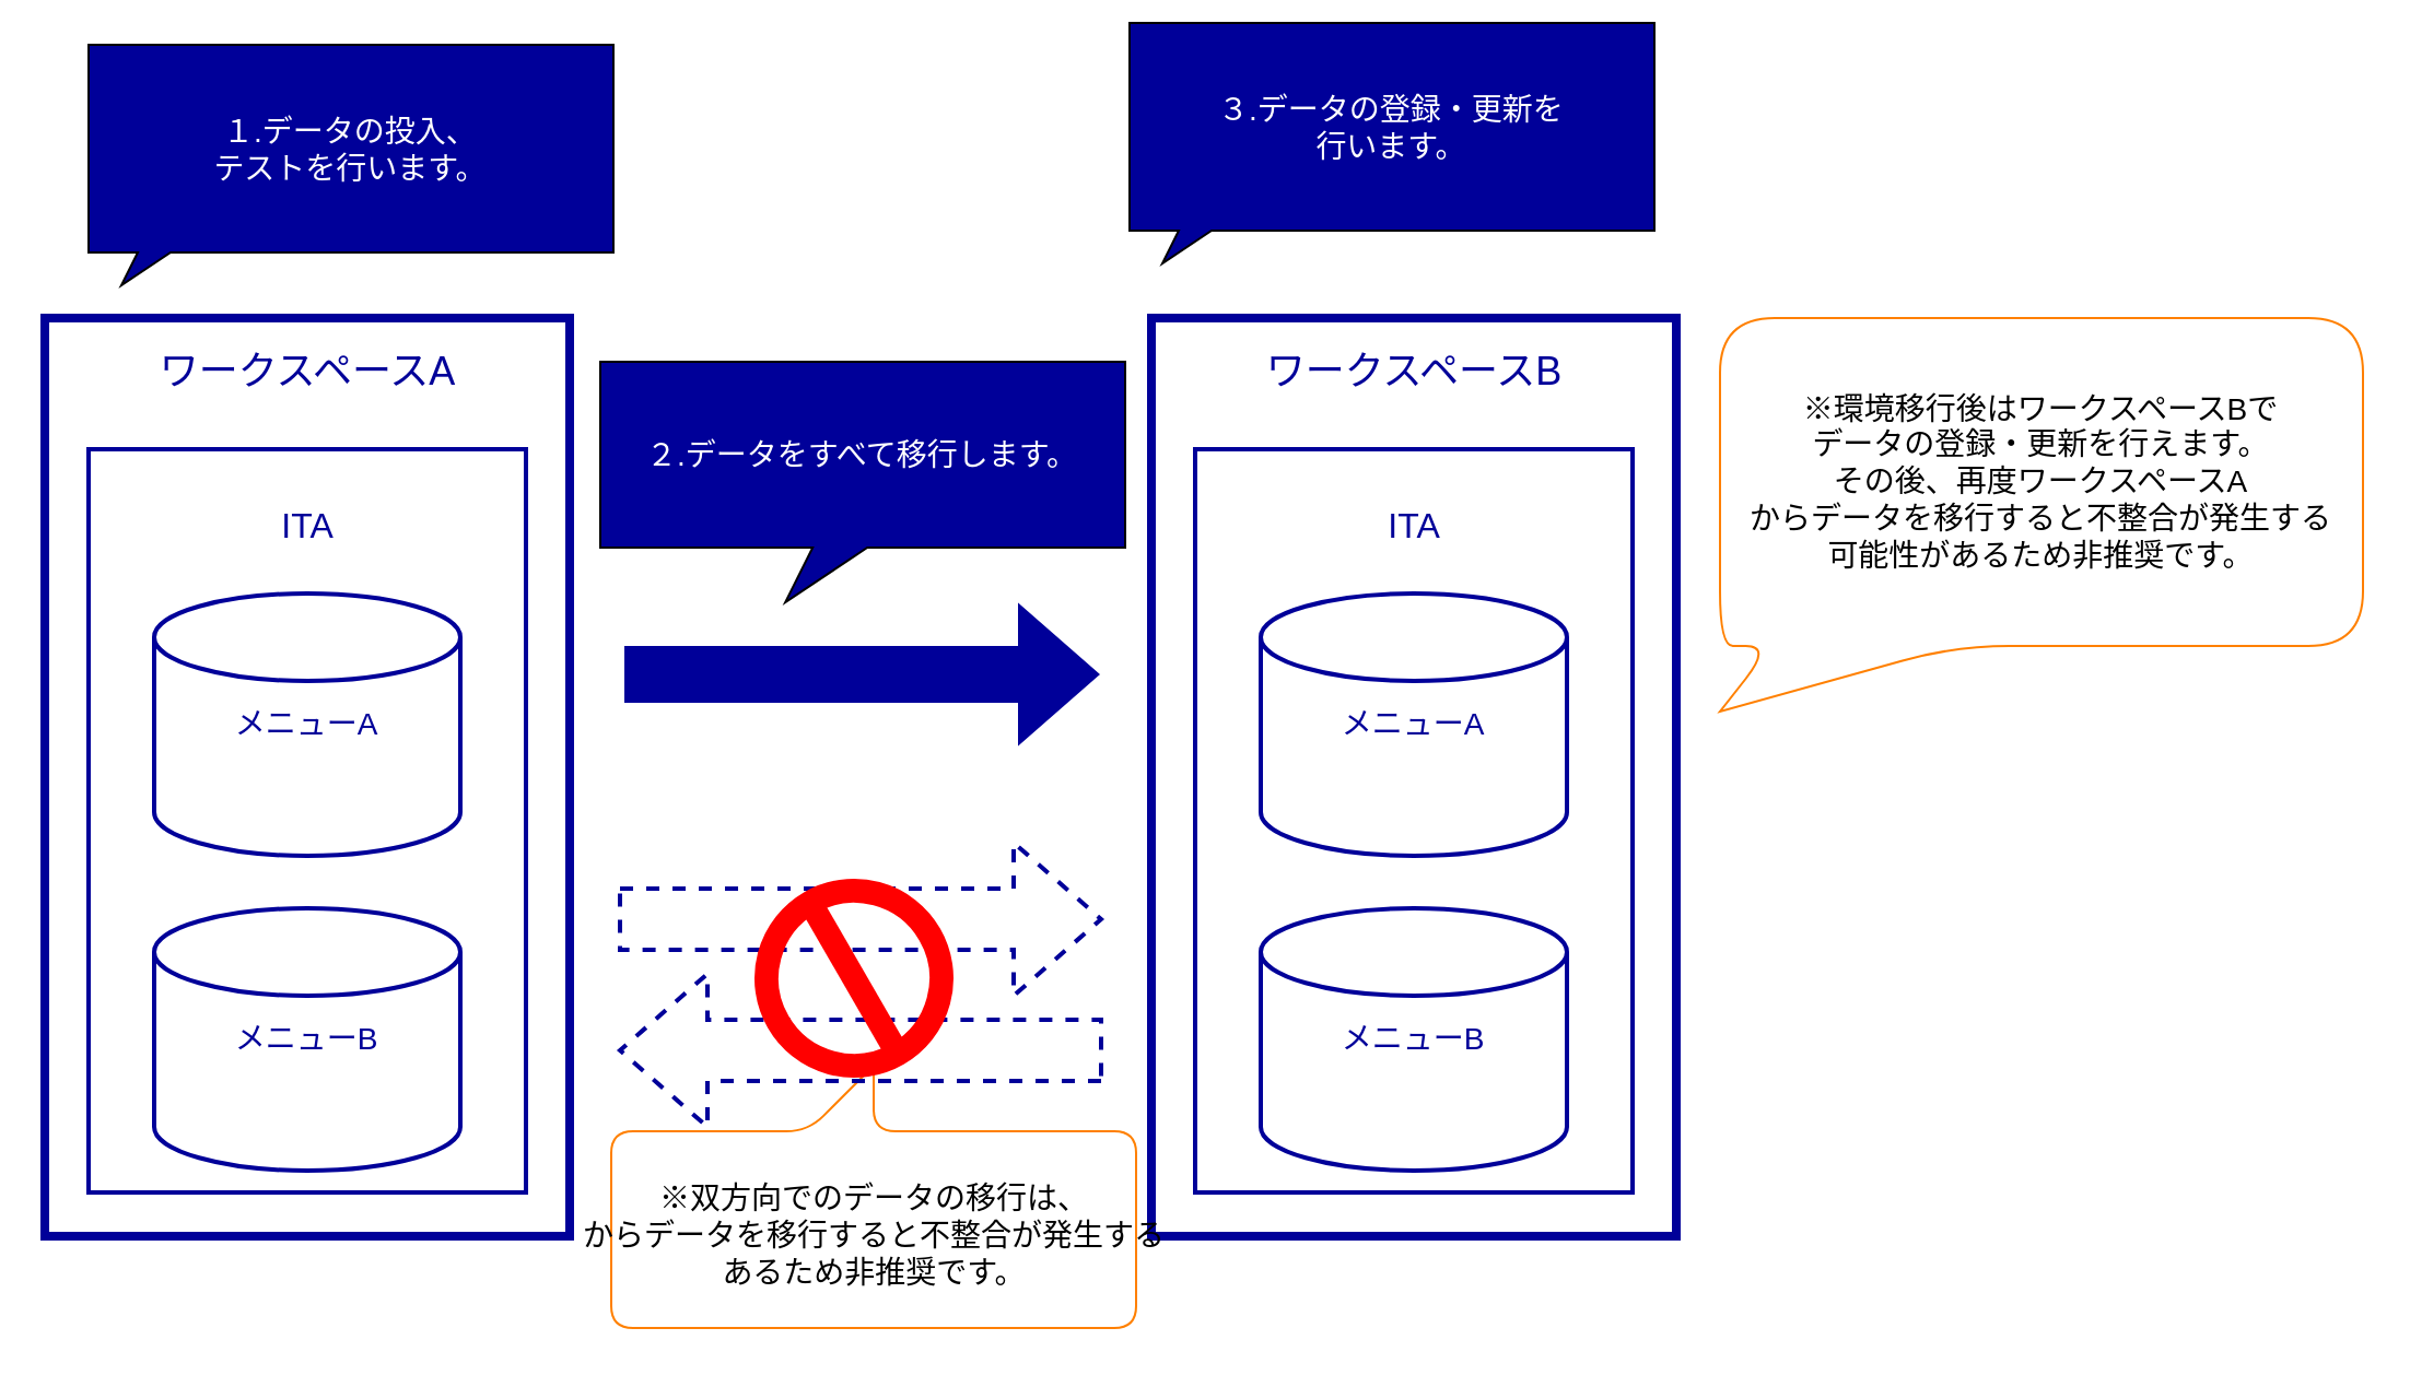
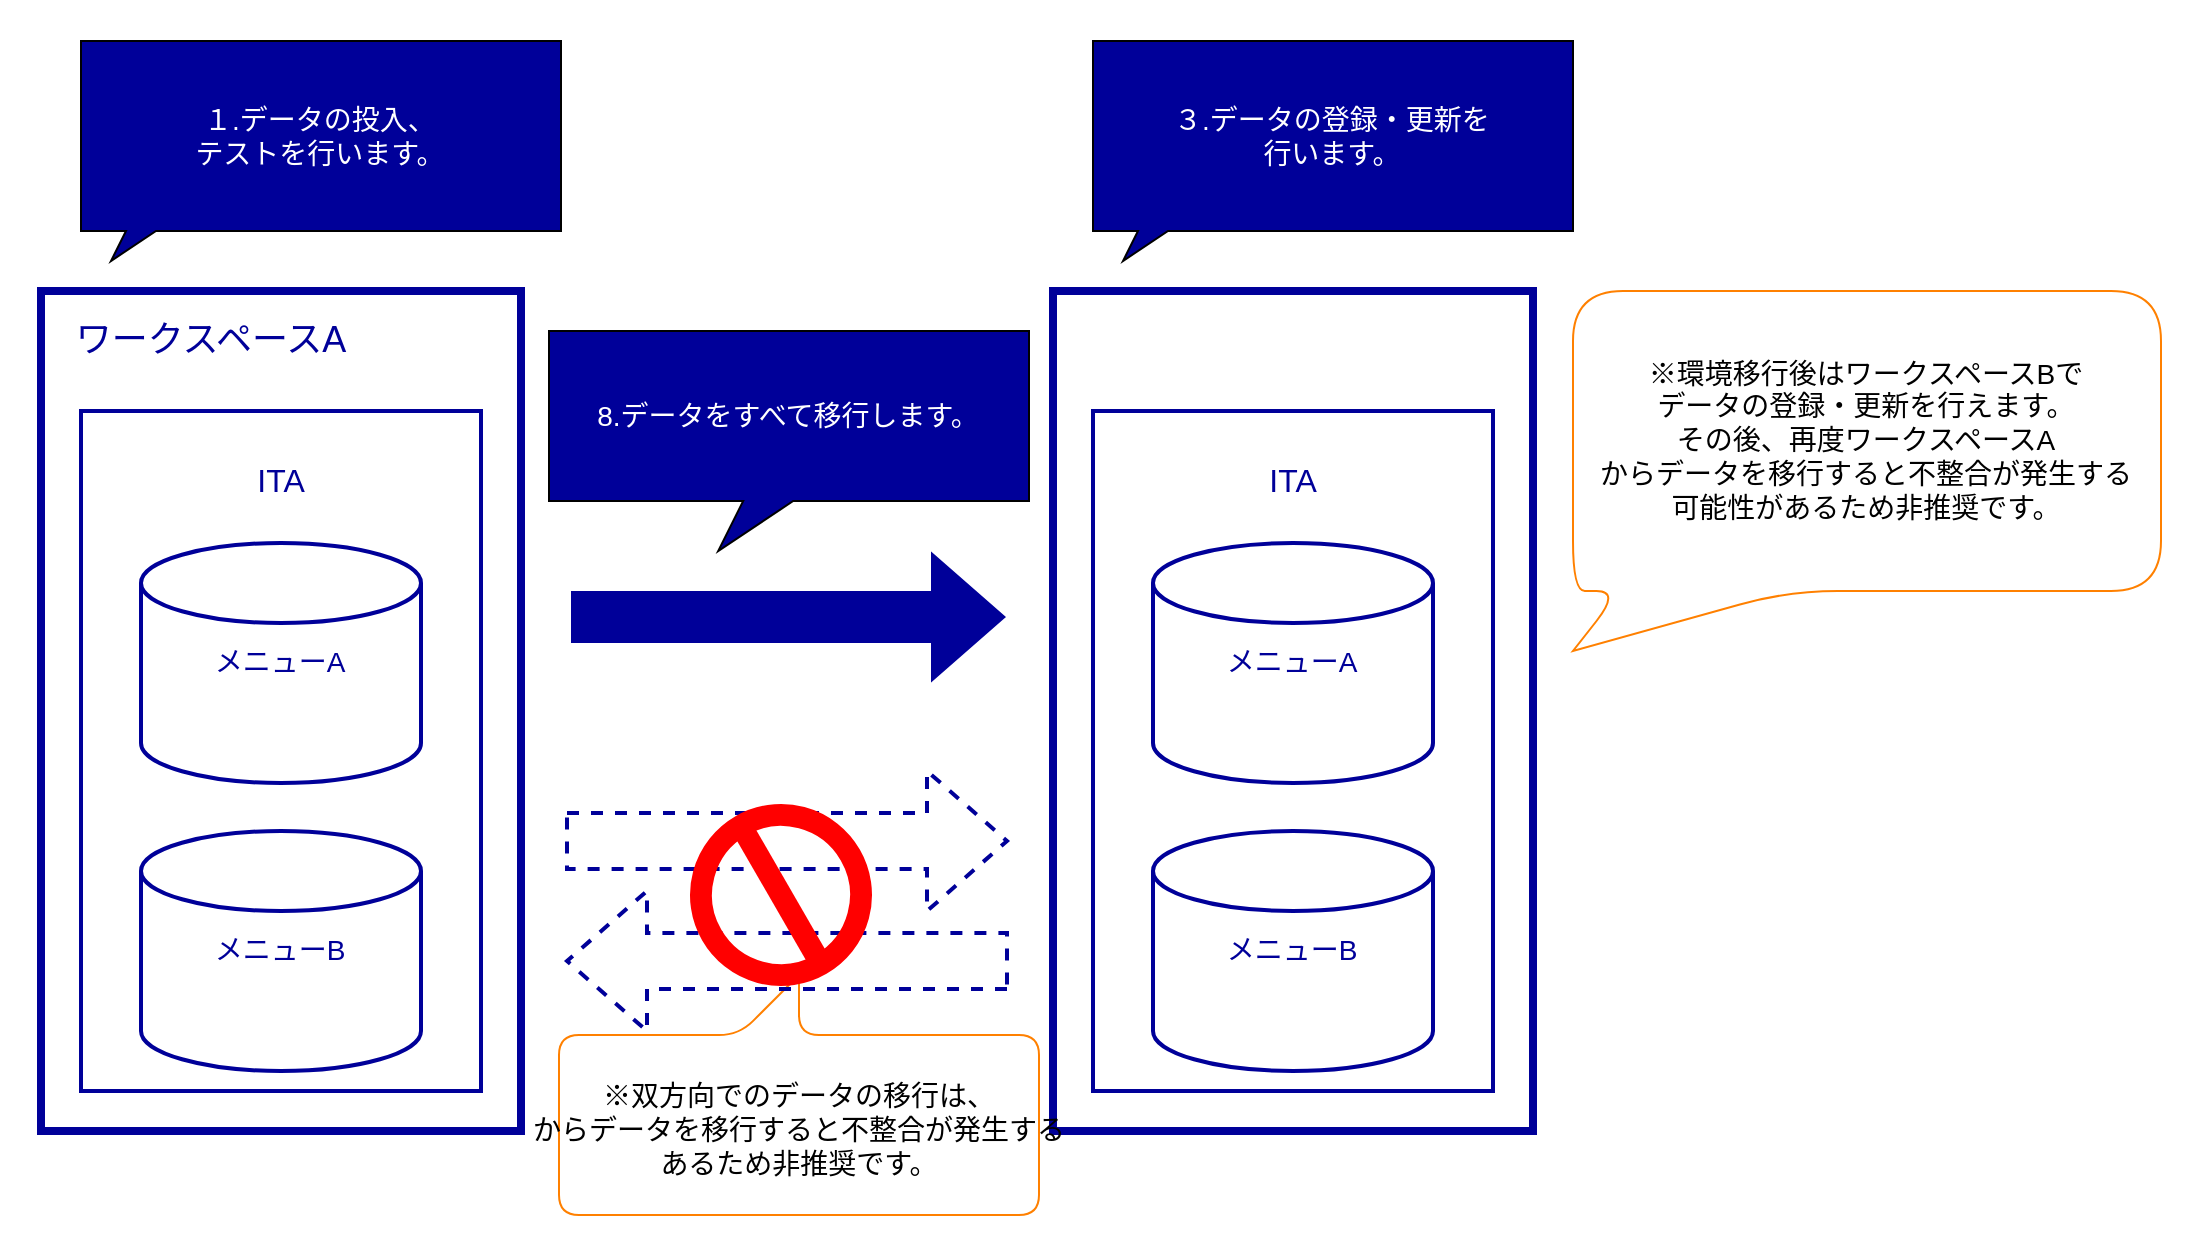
  <mxCell id="0" />
  <mxCell id="1" parent="0" />
  <mxCell id="2" value="" style="rounded=0;whiteSpace=wrap;html=1;strokeWidth=4;strokeColor=#000099;fillColor=none;" parent="1" vertex="1"><mxGeometry x="20" y="145" width="240" height="420" as="geometry" /></mxCell>
  <mxCell id="3" value="" style="rounded=0;whiteSpace=wrap;html=1;strokeWidth=2;strokeColor=#000099;fillColor=none;" parent="1" vertex="1"><mxGeometry x="40" y="205" width="200" height="340" as="geometry" /></mxCell>
- <mxCell id="4" value="ワークスペースA" style="text;html=1;align=center;verticalAlign=middle;resizable=0;points=[];autosize=1;strokeColor=none;fillColor=none;fontSize=18;fontColor=#000099;" parent="1" vertex="1"><mxGeometry x="60" y="150" width="160" height="40" as="geometry" /></mxCell>
+ <mxCell id="4" value="ワークスペースA" style="text;html=1;align=center;verticalAlign=middle;resizable=0;points=[];autosize=1;strokeColor=none;fillColor=none;fontSize=18;fontColor=#000099;" parent="1" vertex="1"><mxGeometry x="25" y="150" width="160" height="40" as="geometry" /></mxCell>
  <mxCell id="5" value="メニューA" style="strokeWidth=2;html=1;shape=mxgraph.flowchart.database;whiteSpace=wrap;fillColor=none;strokeColor=#000099;fontColor=#000099;fontSize=14;" parent="1" vertex="1"><mxGeometry x="70" y="271" width="140" height="120" as="geometry" /></mxCell>
  <mxCell id="6" value="ITA" style="text;html=1;align=center;verticalAlign=middle;resizable=0;points=[];autosize=1;strokeColor=none;fillColor=none;fontColor=#000099;fontSize=16;" parent="1" vertex="1"><mxGeometry x="115" y="225" width="50" height="30" as="geometry" /></mxCell>
  <mxCell id="7" value="" style="verticalLabelPosition=bottom;verticalAlign=top;html=1;strokeWidth=2;shape=mxgraph.arrows2.arrow;dy=0.6;dx=40;notch=0;strokeColor=#FFFFFF;fillColor=#000099;" parent="1" vertex="1"><mxGeometry x="284" y="273" width="220" height="70" as="geometry" /></mxCell>
  <mxCell id="8" value="メニューB" style="strokeWidth=2;html=1;shape=mxgraph.flowchart.database;whiteSpace=wrap;fillColor=none;strokeColor=#000099;fontColor=#000099;fontSize=14;" parent="1" vertex="1"><mxGeometry x="70" y="415" width="140" height="120" as="geometry" /></mxCell>
  <mxCell id="9" value="１.データの投入、&lt;br&gt;テストを行います。" style="whiteSpace=wrap;html=1;shape=mxgraph.basic.rectCallout;dx=30;dy=15;boundedLbl=1;fillColor=#000099;fontColor=#FFFFFF;fontSize=14;" parent="1" vertex="1"><mxGeometry x="40" y="20" width="240" height="110" as="geometry" /></mxCell>
  <mxCell id="10" value="" style="rounded=0;whiteSpace=wrap;html=1;strokeWidth=4;strokeColor=#000099;fillColor=none;" parent="1" vertex="1"><mxGeometry x="526" y="145" width="240" height="420" as="geometry" /></mxCell>
  <mxCell id="11" value="" style="rounded=0;whiteSpace=wrap;html=1;strokeWidth=2;strokeColor=#000099;fillColor=none;" parent="1" vertex="1"><mxGeometry x="546" y="205" width="200" height="340" as="geometry" /></mxCell>
- <mxCell id="12" value="ワークスペースB" style="text;html=1;align=center;verticalAlign=middle;resizable=0;points=[];autosize=1;strokeColor=none;fillColor=none;fontSize=18;fontColor=#000099;" parent="1" vertex="1"><mxGeometry x="566" y="150" width="160" height="40" as="geometry" /></mxCell>
  <mxCell id="13" value="メニューA" style="strokeWidth=2;html=1;shape=mxgraph.flowchart.database;whiteSpace=wrap;fillColor=none;strokeColor=#000099;fontColor=#000099;fontSize=14;" parent="1" vertex="1"><mxGeometry x="576" y="271" width="140" height="120" as="geometry" /></mxCell>
  <mxCell id="14" value="ITA" style="text;html=1;align=center;verticalAlign=middle;resizable=0;points=[];autosize=1;strokeColor=none;fillColor=none;fontColor=#000099;fontSize=16;" parent="1" vertex="1"><mxGeometry x="621" y="225" width="50" height="30" as="geometry" /></mxCell>
  <mxCell id="15" value="メニューB" style="strokeWidth=2;html=1;shape=mxgraph.flowchart.database;whiteSpace=wrap;fillColor=none;strokeColor=#000099;fontColor=#000099;fontSize=14;" parent="1" vertex="1"><mxGeometry x="576" y="415" width="140" height="120" as="geometry" /></mxCell>
- <mxCell id="16" value="２.データをすべて移行します。" style="whiteSpace=wrap;html=1;shape=mxgraph.basic.rectCallout;dx=109.6;dy=25;boundedLbl=1;fillColor=#000099;fontColor=#FFFFFF;fontSize=14;" parent="1" vertex="1"><mxGeometry x="274" y="165" width="240" height="110" as="geometry" /></mxCell>
- <mxCell id="17" value="３.データの登録・更新を&lt;br&gt;行います。" style="whiteSpace=wrap;html=1;shape=mxgraph.basic.rectCallout;dx=30;dy=15;boundedLbl=1;fillColor=#000099;fontColor=#FFFFFF;fontSize=14;" parent="1" vertex="1"><mxGeometry x="516" y="10" width="240" height="110" as="geometry" /></mxCell>
+ <mxCell id="16" value="8.データをすべて移行します。" style="whiteSpace=wrap;html=1;shape=mxgraph.basic.rectCallout;dx=109.6;dy=25;boundedLbl=1;fillColor=#000099;fontColor=#FFFFFF;fontSize=14;" parent="1" vertex="1"><mxGeometry x="274" y="165" width="240" height="110" as="geometry" /></mxCell>
+ <mxCell id="17" value="３.データの登録・更新を&lt;br&gt;行います。" style="whiteSpace=wrap;html=1;shape=mxgraph.basic.rectCallout;dx=30;dy=15;boundedLbl=1;fillColor=#000099;fontColor=#FFFFFF;fontSize=14;" parent="1" vertex="1"><mxGeometry x="546" y="20" width="240" height="110" as="geometry" /></mxCell>
  <mxCell id="18" value="" style="shape=callout;whiteSpace=wrap;html=1;perimeter=calloutPerimeter;position2=0.5;base=30;rotation=-180;rounded=1;strokeColor=#FF8000;fillColor=default;" parent="1" vertex="1"><mxGeometry x="279" y="487" width="240" height="120" as="geometry" /></mxCell>
  <mxCell id="19" value="※双方向でのデータの移行は、&lt;br style=&quot;font-size: 14px;&quot;&gt;からデータを移行すると不整合が発生する&lt;br style=&quot;font-size: 14px;&quot;&gt;あるため非推奨です。" style="text;html=1;align=center;verticalAlign=middle;resizable=0;points=[];autosize=1;strokeColor=none;fillColor=none;fontSize=14;" parent="1" vertex="1"><mxGeometry x="274" y="535" width="250" height="60" as="geometry" /></mxCell>
  <mxCell id="20" value="" style="verticalLabelPosition=bottom;verticalAlign=top;html=1;strokeWidth=2;shape=mxgraph.arrows2.arrow;dy=0.6;dx=40;notch=0;strokeColor=#000099;fillColor=none;dashed=1;" parent="1" vertex="1"><mxGeometry x="283" y="385" width="220" height="70" as="geometry" /></mxCell>
  <mxCell id="21" value="" style="verticalLabelPosition=bottom;verticalAlign=top;html=1;strokeWidth=2;shape=mxgraph.arrows2.arrow;dy=0.6;dx=40;notch=0;strokeColor=#000099;fillColor=none;dashed=1;rotation=-180;" parent="1" vertex="1"><mxGeometry x="283" y="445" width="220" height="70" as="geometry" /></mxCell>
  <mxCell id="22" value="" style="shape=lineEllipse;perimeter=ellipsePerimeter;whiteSpace=wrap;html=1;backgroundOutline=1;fillColor=none;strokeWidth=11;strokeColor=#FF0000;rotation=60;" parent="1" vertex="1"><mxGeometry x="350" y="407" width="80" height="80" as="geometry" /></mxCell>
  <mxCell id="23" value="※環境移行後はワークスペースBで&lt;br&gt;データの登録・更新を行えます。&lt;br&gt;その後、再度ワークスペースA&lt;br&gt;からデータを移行すると不整合が発生する&lt;br&gt;可能性があるため非推奨です。" style="shape=callout;whiteSpace=wrap;html=1;perimeter=calloutPerimeter;position2=0;base=84;rotation=0;rounded=1;strokeColor=#FF8000;fontSize=14;size=30;position=0.08;arcSize=50;fillColor=default;" parent="1" vertex="1"><mxGeometry x="786" y="145" width="294" height="180" as="geometry" /></mxCell>
